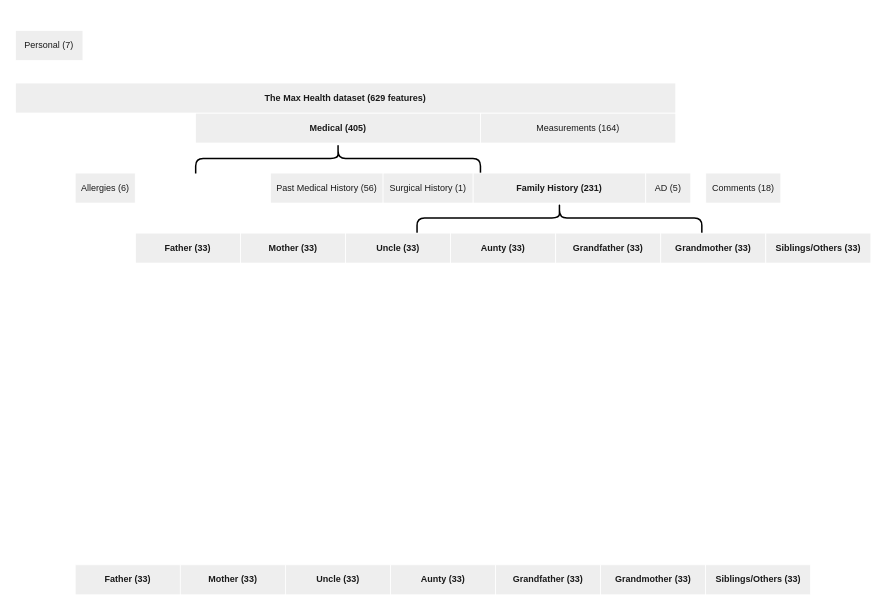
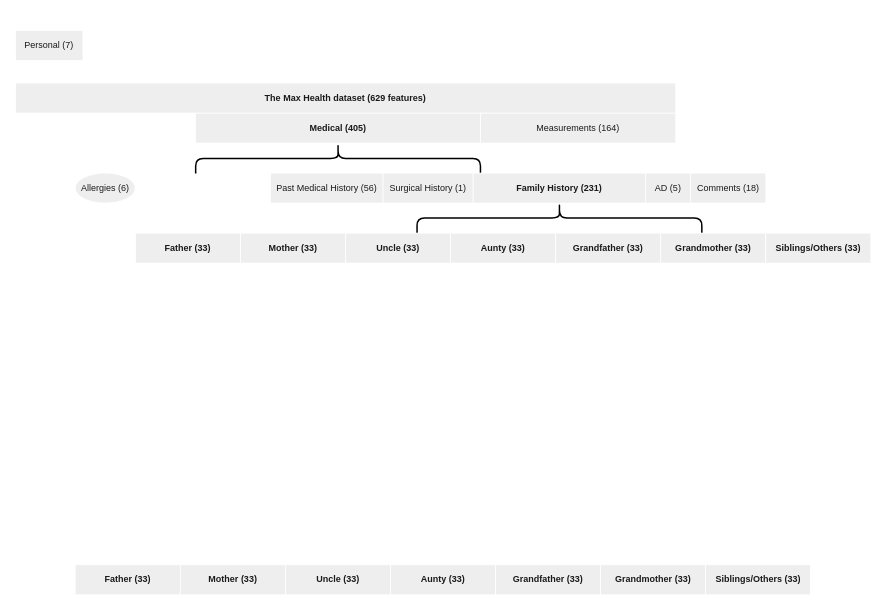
  <mxCell id="0" />
  <mxCell id="1" parent="0" />
  <mxCell id="2" value="Personal (7)" style="rounded=0;whiteSpace=wrap;html=1;labelBackgroundColor=none;fillColor=#EEEEEE;strokeColor=#FFFFFF;fontColor=#1A1A1A;" vertex="1" parent="1"><mxGeometry x="20" y="40" width="90" height="40" as="geometry" /></mxCell>
  <mxCell id="3" value="&lt;b&gt;Medical (405)&lt;/b&gt;" style="rounded=0;whiteSpace=wrap;html=1;labelBackgroundColor=none;fillColor=#EEEEEE;strokeColor=#FFFFFF;fontColor=#1A1A1A;" vertex="1" parent="1"><mxGeometry x="260" y="150" width="380" height="40" as="geometry" /></mxCell>
  <mxCell id="4" value="Measurements (164)" style="rounded=0;whiteSpace=wrap;html=1;labelBackgroundColor=none;fillColor=#EEEEEE;strokeColor=#FFFFFF;fontColor=#1A1A1A;" vertex="1" parent="1"><mxGeometry x="640" y="150" width="260" height="40" as="geometry" /></mxCell>
  <mxCell id="5" value="" style="shape=curlyBracket;whiteSpace=wrap;html=1;rounded=1;labelPosition=left;verticalLabelPosition=middle;align=right;verticalAlign=middle;rotation=90;size=0.5;strokeWidth=2;labelBackgroundColor=none;" vertex="1" parent="1"><mxGeometry x="429.71" y="20.72" width="40.57" height="379.5" as="geometry" /></mxCell>
- <mxCell id="6" value="Allergies (6)" style="rounded=0;whiteSpace=wrap;html=1;labelBackgroundColor=none;fillColor=#EEEEEE;strokeColor=#FFFFFF;fontColor=#1A1A1A;" vertex="1" parent="1"><mxGeometry x="99.72" y="230" width="80" height="40" as="geometry" /></mxCell>
+ <mxCell id="6" value="Allergies (6)" style="ellipse;whiteSpace=wrap;html=1;labelBackgroundColor=none;fillColor=#EEEEEE;strokeColor=#FFFFFF;fontColor=#1A1A1A;" vertex="1" parent="1"><mxGeometry x="99.72" y="230" width="80" height="40" as="geometry" /></mxCell>
  <mxCell id="7" value="Past Medical History (56)" style="rounded=0;whiteSpace=wrap;html=1;labelBackgroundColor=none;fillColor=#EEEEEE;strokeColor=#FFFFFF;fontColor=#1A1A1A;" vertex="1" parent="1"><mxGeometry x="360" y="230" width="150" height="40" as="geometry" /></mxCell>
  <mxCell id="8" value="Surgical History (1)" style="rounded=0;whiteSpace=wrap;html=1;labelBackgroundColor=none;fillColor=#EEEEEE;strokeColor=#FFFFFF;fontColor=#1A1A1A;" vertex="1" parent="1"><mxGeometry x="510" y="230" width="120" height="40" as="geometry" /></mxCell>
  <mxCell id="9" value="&lt;b&gt;Family History (231)&lt;/b&gt;" style="rounded=0;whiteSpace=wrap;html=1;labelBackgroundColor=none;fillColor=#EEEEEE;strokeColor=#FFFFFF;fontColor=#1A1A1A;" vertex="1" parent="1"><mxGeometry x="630" y="230" width="230" height="40" as="geometry" /></mxCell>
  <mxCell id="10" value="AD (5)" style="rounded=0;whiteSpace=wrap;html=1;labelBackgroundColor=none;fillColor=#EEEEEE;strokeColor=#FFFFFF;fontColor=#1A1A1A;" vertex="1" parent="1"><mxGeometry x="860" y="230" width="60" height="40" as="geometry" /></mxCell>
- <mxCell id="11" value="Comments (18)" style="rounded=0;whiteSpace=wrap;html=1;labelBackgroundColor=none;fillColor=#EEEEEE;strokeColor=#FFFFFF;fontColor=#1A1A1A;" vertex="1" parent="1"><mxGeometry x="940" y="230" width="100" height="40" as="geometry" /></mxCell>
+ <mxCell id="11" value="Comments (18)" style="rounded=0;whiteSpace=wrap;html=1;labelBackgroundColor=none;fillColor=#EEEEEE;strokeColor=#FFFFFF;fontColor=#1A1A1A;" vertex="1" parent="1"><mxGeometry x="920" y="230" width="100" height="40" as="geometry" /></mxCell>
  <mxCell id="12" value="" style="shape=curlyBracket;whiteSpace=wrap;html=1;rounded=1;labelPosition=left;verticalLabelPosition=middle;align=right;verticalAlign=middle;rotation=90;size=0.5;strokeWidth=2;labelBackgroundColor=none;" vertex="1" parent="1"><mxGeometry x="724.72" y="100" width="40.57" height="379.5" as="geometry" /></mxCell>
  <mxCell id="13" value="Father (33)" style="rounded=0;whiteSpace=wrap;html=1;fontStyle=1;labelBackgroundColor=none;fillColor=#EEEEEE;strokeColor=#FFFFFF;fontColor=#1A1A1A;" vertex="1" parent="1"><mxGeometry x="180" y="310" width="140" height="40" as="geometry" /></mxCell>
  <mxCell id="14" value="Mother (33)" style="rounded=0;whiteSpace=wrap;html=1;fontStyle=1;labelBackgroundColor=none;fillColor=#EEEEEE;strokeColor=#FFFFFF;fontColor=#1A1A1A;" vertex="1" parent="1"><mxGeometry x="320" y="310" width="140" height="40" as="geometry" /></mxCell>
  <mxCell id="15" value="Uncle (33)" style="rounded=0;whiteSpace=wrap;html=1;fontStyle=1;labelBackgroundColor=none;fillColor=#EEEEEE;strokeColor=#FFFFFF;fontColor=#1A1A1A;" vertex="1" parent="1"><mxGeometry x="460" y="310" width="140" height="40" as="geometry" /></mxCell>
  <mxCell id="16" value="Aunty (33)" style="rounded=0;whiteSpace=wrap;html=1;fontStyle=1;labelBackgroundColor=none;fillColor=#EEEEEE;strokeColor=#FFFFFF;fontColor=#1A1A1A;" vertex="1" parent="1"><mxGeometry x="600" y="310" width="140" height="40" as="geometry" /></mxCell>
  <mxCell id="17" value="Grandfather (33)" style="rounded=0;whiteSpace=wrap;html=1;fontStyle=1;labelBackgroundColor=none;fillColor=#EEEEEE;strokeColor=#FFFFFF;fontColor=#1A1A1A;" vertex="1" parent="1"><mxGeometry x="740" y="310" width="140" height="40" as="geometry" /></mxCell>
  <mxCell id="18" value="Grandmother (33)" style="rounded=0;whiteSpace=wrap;html=1;fontStyle=1;labelBackgroundColor=none;fillColor=#EEEEEE;strokeColor=#FFFFFF;fontColor=#1A1A1A;" vertex="1" parent="1"><mxGeometry x="880" y="310" width="140" height="40" as="geometry" /></mxCell>
  <mxCell id="19" value="Siblings/Others (33)" style="rounded=0;whiteSpace=wrap;html=1;fontStyle=1;labelBackgroundColor=none;fillColor=#EEEEEE;strokeColor=#FFFFFF;fontColor=#1A1A1A;" vertex="1" parent="1"><mxGeometry x="1020" y="310" width="140" height="40" as="geometry" /></mxCell>
  <mxCell id="20" value="&lt;b&gt;The Max Health dataset (629 features)&lt;/b&gt;" style="rounded=0;whiteSpace=wrap;html=1;labelBackgroundColor=none;fillColor=#EEEEEE;strokeColor=#FFFFFF;fontColor=#1A1A1A;" vertex="1" parent="1"><mxGeometry x="20" y="110" width="880" height="40" as="geometry" /></mxCell>
  <mxCell id="21" value="Father (33)" style="rounded=0;whiteSpace=wrap;html=1;fontStyle=1;labelBackgroundColor=none;fillColor=#EEEEEE;strokeColor=#FFFFFF;fontColor=#1A1A1A;" vertex="1" parent="1"><mxGeometry x="99.72" y="752" width="140" height="40" as="geometry" /></mxCell>
  <mxCell id="22" value="Mother (33)" style="rounded=0;whiteSpace=wrap;html=1;fontStyle=1;labelBackgroundColor=none;fillColor=#EEEEEE;strokeColor=#FFFFFF;fontColor=#1A1A1A;" vertex="1" parent="1"><mxGeometry x="239.72" y="752" width="140" height="40" as="geometry" /></mxCell>
  <mxCell id="23" value="Uncle (33)" style="rounded=0;whiteSpace=wrap;html=1;fontStyle=1;labelBackgroundColor=none;fillColor=#EEEEEE;strokeColor=#FFFFFF;fontColor=#1A1A1A;" vertex="1" parent="1"><mxGeometry x="379.72" y="752" width="140" height="40" as="geometry" /></mxCell>
  <mxCell id="24" value="Aunty (33)" style="rounded=0;whiteSpace=wrap;html=1;fontStyle=1;labelBackgroundColor=none;fillColor=#EEEEEE;strokeColor=#FFFFFF;fontColor=#1A1A1A;" vertex="1" parent="1"><mxGeometry x="519.72" y="752" width="140" height="40" as="geometry" /></mxCell>
  <mxCell id="25" value="Grandfather (33)" style="rounded=0;whiteSpace=wrap;html=1;fontStyle=1;labelBackgroundColor=none;fillColor=#EEEEEE;strokeColor=#FFFFFF;fontColor=#1A1A1A;" vertex="1" parent="1"><mxGeometry x="659.72" y="752" width="140" height="40" as="geometry" /></mxCell>
  <mxCell id="26" value="Grandmother (33)" style="rounded=0;whiteSpace=wrap;html=1;fontStyle=1;labelBackgroundColor=none;fillColor=#EEEEEE;strokeColor=#FFFFFF;fontColor=#1A1A1A;" vertex="1" parent="1"><mxGeometry x="799.72" y="752" width="140" height="40" as="geometry" /></mxCell>
  <mxCell id="27" value="Siblings/Others (33)" style="rounded=0;whiteSpace=wrap;html=1;fontStyle=1;labelBackgroundColor=none;fillColor=#EEEEEE;strokeColor=#FFFFFF;fontColor=#1A1A1A;" vertex="1" parent="1"><mxGeometry x="939.72" y="752" width="140" height="40" as="geometry" /></mxCell>
